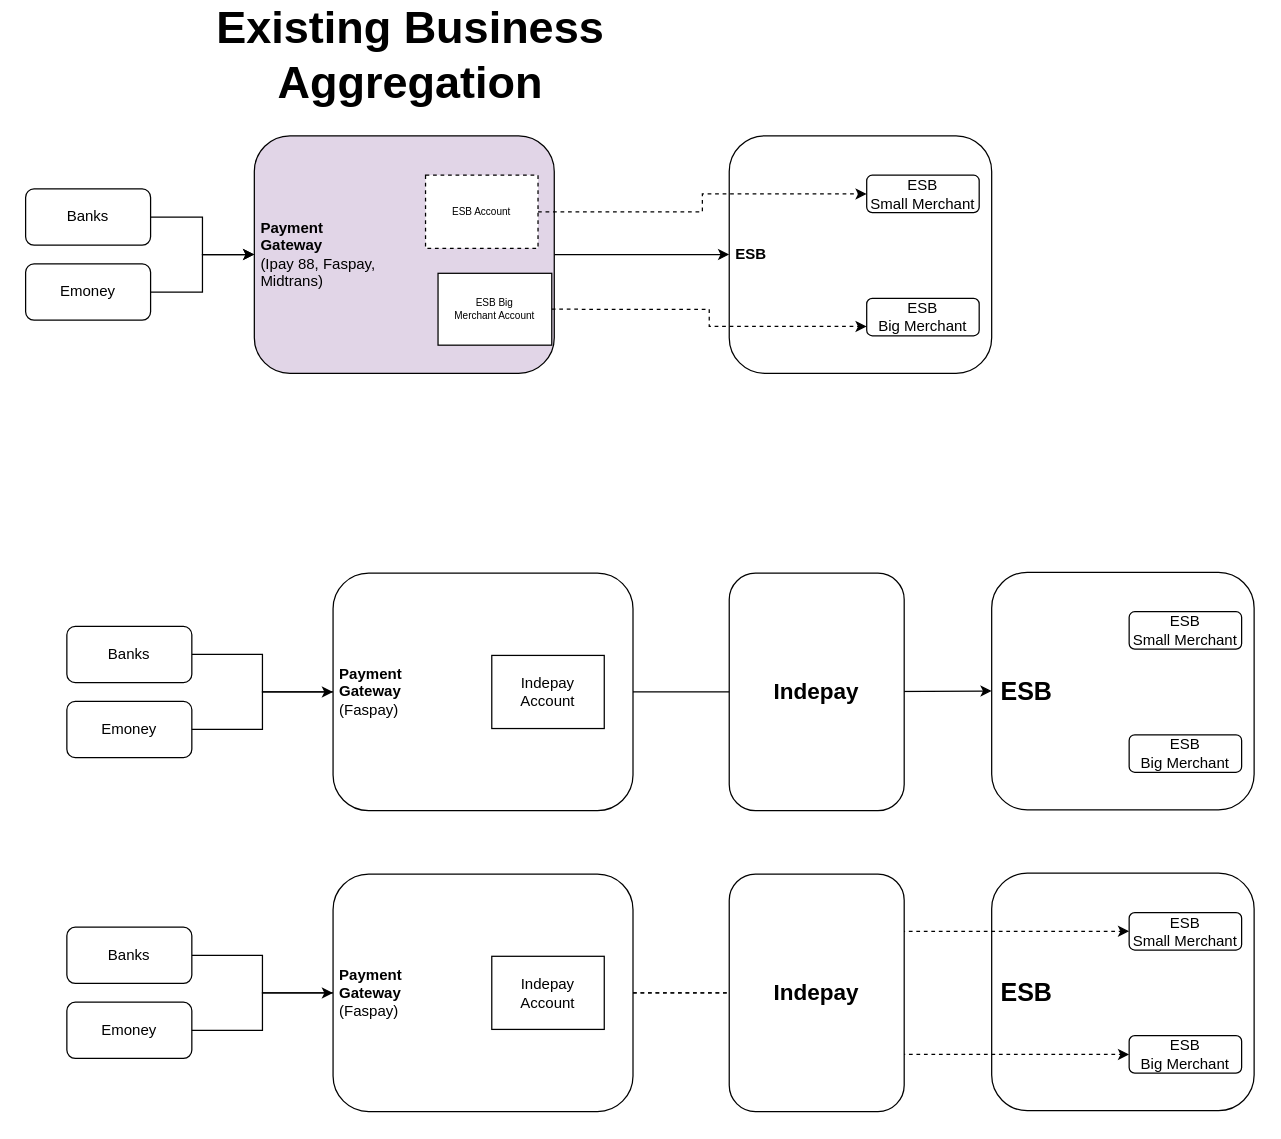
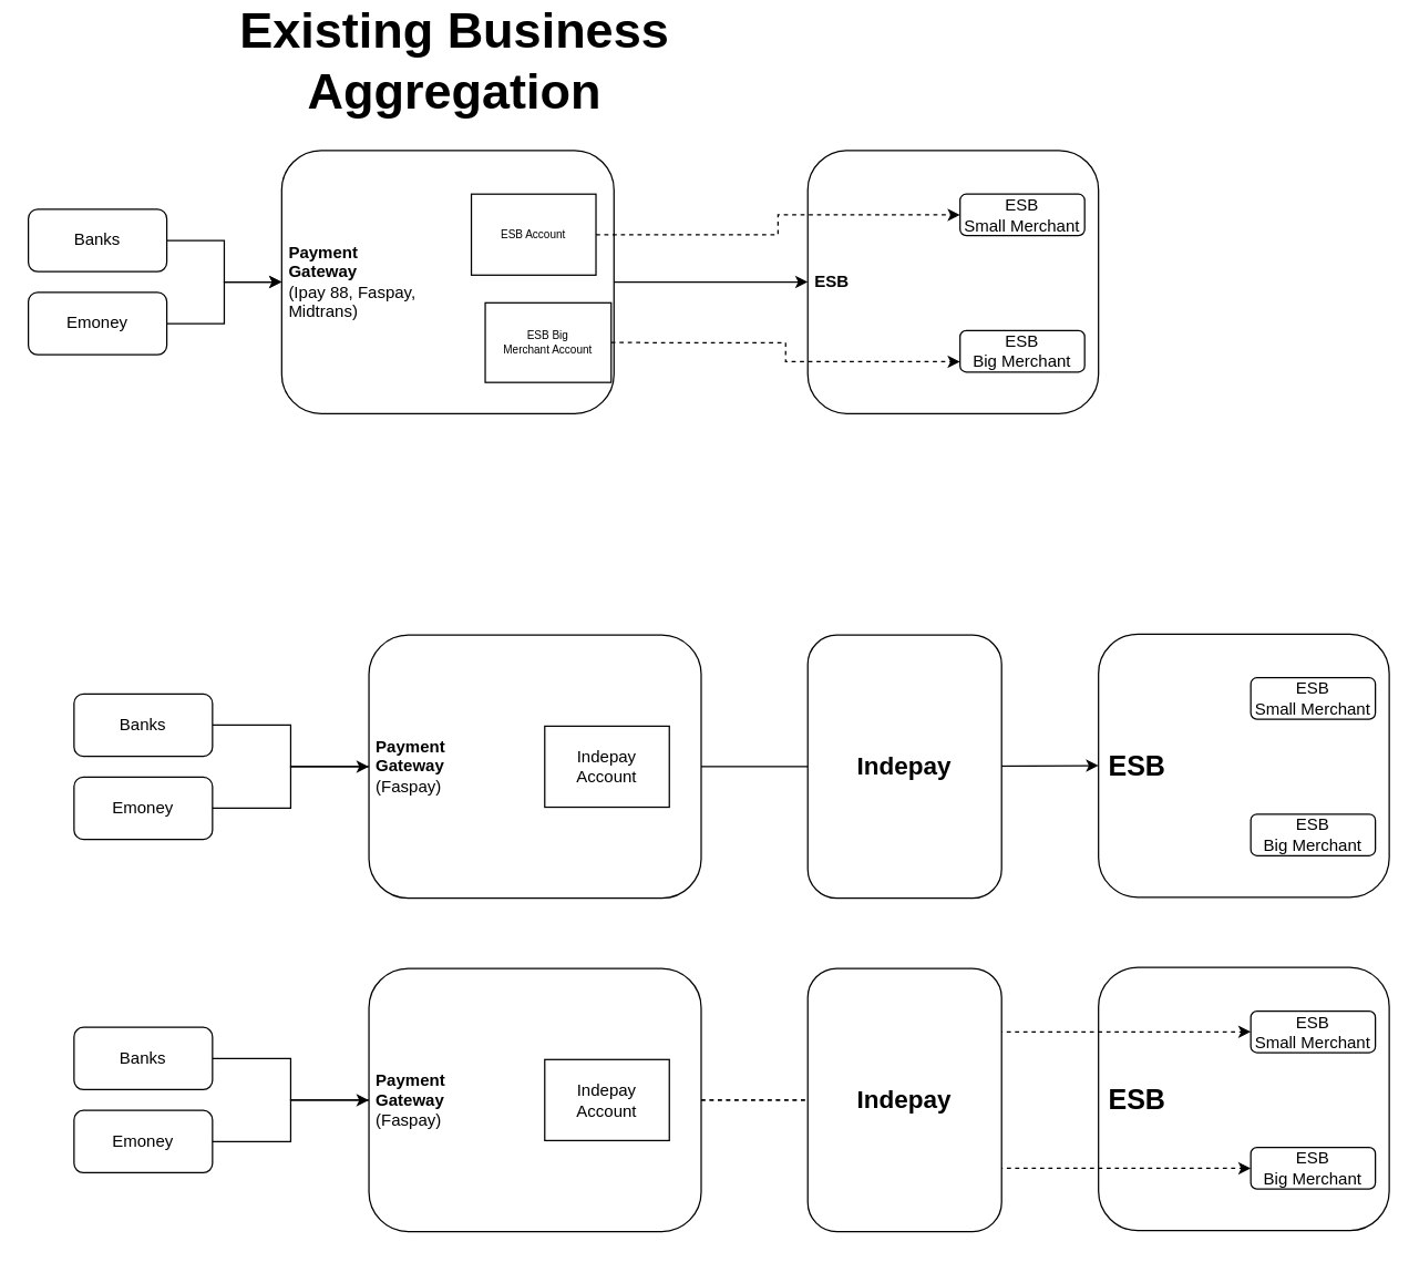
  <mxCell id="0" />
  <mxCell id="1" parent="0" />
  <mxCell id="2" value="&lt;b style=&quot;font-size: 20px;&quot;&gt;&lt;span style=&quot;white-space: pre; font-size: 20px;&quot;&gt; &lt;/span&gt;ESB&lt;/b&gt;" style="rounded=1;whiteSpace=wrap;html=1;align=left;fontSize=20;" vertex="1" parent="1"><mxGeometry x="793" y="690" width="210" height="190" as="geometry" /></mxCell>
  <mxCell id="3" value="ESB&lt;br&gt;Small Merchant" style="rounded=1;whiteSpace=wrap;html=1;" vertex="1" parent="1"><mxGeometry x="903" y="721.5" width="90" height="30" as="geometry" /></mxCell>
  <mxCell id="4" value="ESB&lt;br&gt;Big Merchant" style="rounded=1;whiteSpace=wrap;html=1;" vertex="1" parent="1"><mxGeometry x="903" y="820" width="90" height="30" as="geometry" /></mxCell>
  <mxCell id="5" style="edgeStyle=orthogonalEdgeStyle;rounded=0;orthogonalLoop=1;jettySize=auto;html=1;exitX=1;exitY=0.5;exitDx=0;exitDy=0;entryX=0;entryY=0.5;entryDx=0;entryDy=0;" edge="1" parent="1" source="6" target="8"><mxGeometry relative="1" as="geometry" /></mxCell>
  <mxCell id="6" value="Banks" style="rounded=1;whiteSpace=wrap;html=1;" vertex="1" parent="1"><mxGeometry x="20" y="142.5" width="100" height="45" as="geometry" /></mxCell>
  <mxCell id="7" style="edgeStyle=orthogonalEdgeStyle;rounded=0;orthogonalLoop=1;jettySize=auto;html=1;exitX=1;exitY=0.5;exitDx=0;exitDy=0;entryX=0;entryY=0.5;entryDx=0;entryDy=0;fontSize=9;" edge="1" parent="1" source="8" target="9"><mxGeometry relative="1" as="geometry" /></mxCell>
- <mxCell id="8" value="&lt;span style=&quot;font-weight: bold ; white-space: pre&quot;&gt; &lt;/span&gt;&lt;b&gt;Payment&lt;/b&gt;&lt;br&gt;&lt;span style=&quot;font-weight: bold ; white-space: pre&quot;&gt; &lt;/span&gt;&lt;b&gt;Gateway&lt;/b&gt;&lt;br&gt;&lt;div&gt;&lt;span style=&quot;white-space: pre&quot;&gt; &lt;/span&gt;&lt;span&gt;(Ipay 88, Faspay,&lt;/span&gt;&lt;/div&gt;&lt;div&gt;&lt;span&gt;&lt;span style=&quot;white-space: pre&quot;&gt; &lt;/span&gt;Midtrans)&lt;/span&gt;&lt;/div&gt;" style="rounded=1;whiteSpace=wrap;html=1;align=left;fillColor=#e1d5e7;" vertex="1" parent="1"><mxGeometry x="203" y="100" width="240" height="190" as="geometry" /></mxCell>
+ <mxCell id="8" value="&lt;span style=&quot;font-weight: bold ; white-space: pre&quot;&gt; &lt;/span&gt;&lt;b&gt;Payment&lt;/b&gt;&lt;br&gt;&lt;span style=&quot;font-weight: bold ; white-space: pre&quot;&gt; &lt;/span&gt;&lt;b&gt;Gateway&lt;/b&gt;&lt;br&gt;&lt;div&gt;&lt;span style=&quot;white-space: pre&quot;&gt; &lt;/span&gt;&lt;span&gt;(Ipay 88, Faspay,&lt;/span&gt;&lt;/div&gt;&lt;div&gt;&lt;span&gt;&lt;span style=&quot;white-space: pre&quot;&gt; &lt;/span&gt;Midtrans)&lt;/span&gt;&lt;/div&gt;" style="rounded=1;whiteSpace=wrap;html=1;align=left;" vertex="1" parent="1"><mxGeometry x="203" y="100" width="240" height="190" as="geometry" /></mxCell>
  <mxCell id="9" value="&lt;b&gt;&lt;span style=&quot;white-space: pre&quot;&gt; &lt;/span&gt;ESB&lt;/b&gt;" style="rounded=1;whiteSpace=wrap;html=1;align=left;" vertex="1" parent="1"><mxGeometry x="583" y="100" width="210" height="190" as="geometry" /></mxCell>
  <mxCell id="10" value="ESB&lt;br&gt;Small Merchant" style="rounded=1;whiteSpace=wrap;html=1;" vertex="1" parent="1"><mxGeometry x="693" y="131.5" width="90" height="30" as="geometry" /></mxCell>
  <mxCell id="11" value="ESB&lt;br&gt;Big Merchant" style="rounded=1;whiteSpace=wrap;html=1;" vertex="1" parent="1"><mxGeometry x="693" y="230" width="90" height="30" as="geometry" /></mxCell>
  <mxCell id="12" style="edgeStyle=orthogonalEdgeStyle;rounded=0;orthogonalLoop=1;jettySize=auto;html=1;exitX=1;exitY=0.5;exitDx=0;exitDy=0;entryX=0;entryY=0.5;entryDx=0;entryDy=0;" edge="1" parent="1" source="13" target="8"><mxGeometry relative="1" as="geometry" /></mxCell>
  <mxCell id="13" value="Emoney" style="rounded=1;whiteSpace=wrap;html=1;" vertex="1" parent="1"><mxGeometry x="20" y="202.5" width="100" height="45" as="geometry" /></mxCell>
  <mxCell id="14" style="edgeStyle=orthogonalEdgeStyle;rounded=0;orthogonalLoop=1;jettySize=auto;html=1;exitX=1;exitY=0.5;exitDx=0;exitDy=0;fontSize=9;dashed=1;" edge="1" parent="1" source="15" target="10"><mxGeometry relative="1" as="geometry" /></mxCell>
- <mxCell id="15" value="ESB Account" style="rounded=0;whiteSpace=wrap;html=1;fontSize=8;dashed=1;" vertex="1" parent="1"><mxGeometry x="340" y="131.5" width="90" height="58.5" as="geometry" /></mxCell>
+ <mxCell id="15" value="ESB Account" style="rounded=0;whiteSpace=wrap;html=1;fontSize=8;" vertex="1" parent="1"><mxGeometry x="340" y="131.5" width="90" height="58.5" as="geometry" /></mxCell>
  <mxCell id="16" style="edgeStyle=orthogonalEdgeStyle;rounded=0;orthogonalLoop=1;jettySize=auto;html=1;exitX=1;exitY=0.5;exitDx=0;exitDy=0;entryX=0;entryY=0.75;entryDx=0;entryDy=0;fontSize=9;dashed=1;" edge="1" parent="1" source="17" target="11"><mxGeometry relative="1" as="geometry" /></mxCell>
  <mxCell id="17" value="ESB Big&lt;br&gt;Merchant Account" style="rounded=0;whiteSpace=wrap;html=1;fontSize=8;" vertex="1" parent="1"><mxGeometry x="350" y="210" width="91" height="57.5" as="geometry" /></mxCell>
  <mxCell id="18" value="Existing Business Aggregation" style="text;html=1;strokeColor=none;fillColor=none;align=center;verticalAlign=middle;whiteSpace=wrap;rounded=0;fontSize=36;fontStyle=1" vertex="1" parent="1"><mxGeometry x="163" y="20" width="330" height="30" as="geometry" /></mxCell>
  <mxCell id="19" style="edgeStyle=orthogonalEdgeStyle;rounded=0;orthogonalLoop=1;jettySize=auto;html=1;exitX=1;exitY=0.5;exitDx=0;exitDy=0;" edge="1" parent="1" source="20" target="24"><mxGeometry relative="1" as="geometry"><mxPoint x="183" y="540" as="targetPoint" /></mxGeometry></mxCell>
  <mxCell id="20" value="Banks" style="rounded=1;whiteSpace=wrap;html=1;" vertex="1" parent="1"><mxGeometry x="53" y="492.5" width="100" height="45" as="geometry" /></mxCell>
  <mxCell id="21" value="Emoney" style="rounded=1;whiteSpace=wrap;html=1;" vertex="1" parent="1"><mxGeometry x="53" y="552.5" width="100" height="45" as="geometry" /></mxCell>
  <mxCell id="22" value="" style="edgeStyle=orthogonalEdgeStyle;rounded=0;orthogonalLoop=1;jettySize=auto;html=1;exitX=1;exitY=0.5;exitDx=0;exitDy=0;entryX=0;entryY=0.5;entryDx=0;entryDy=0;endArrow=none;" edge="1" parent="1" source="21" target="24"><mxGeometry relative="1" as="geometry"><mxPoint x="120" y="557.5" as="sourcePoint" /><mxPoint x="183" y="540" as="targetPoint" /></mxGeometry></mxCell>
  <mxCell id="23" style="edgeStyle=orthogonalEdgeStyle;rounded=0;orthogonalLoop=1;jettySize=auto;html=1;exitX=1;exitY=0.5;exitDx=0;exitDy=0;entryX=0;entryY=0.5;entryDx=0;entryDy=0;fontSize=9;" edge="1" parent="1" source="24" target="25"><mxGeometry relative="1" as="geometry" /></mxCell>
  <mxCell id="24" value="&lt;span style=&quot;font-weight: bold ; white-space: pre&quot;&gt; &lt;/span&gt;&lt;b&gt;Payment&lt;/b&gt;&lt;br&gt;&lt;span style=&quot;font-weight: bold ; white-space: pre&quot;&gt; &lt;/span&gt;&lt;b&gt;Gateway&lt;/b&gt;&lt;br&gt;&lt;div&gt;&lt;span style=&quot;white-space: pre&quot;&gt; &lt;/span&gt;&lt;span&gt;(Faspay&lt;/span&gt;&lt;span&gt;)&lt;/span&gt;&lt;/div&gt;" style="rounded=1;whiteSpace=wrap;html=1;align=left;" vertex="1" parent="1"><mxGeometry x="266" y="450" width="240" height="190" as="geometry" /></mxCell>
  <mxCell id="25" value="&lt;b style=&quot;font-size: 20px;&quot;&gt;&lt;span style=&quot;white-space: pre; font-size: 20px;&quot;&gt; &lt;/span&gt;ESB&lt;/b&gt;" style="rounded=1;whiteSpace=wrap;html=1;align=left;fontSize=20;" vertex="1" parent="1"><mxGeometry x="793" y="449.25" width="210" height="190" as="geometry" /></mxCell>
  <mxCell id="26" value="ESB&lt;br&gt;Small Merchant" style="rounded=1;whiteSpace=wrap;html=1;" vertex="1" parent="1"><mxGeometry x="903" y="480.75" width="90" height="30" as="geometry" /></mxCell>
  <mxCell id="27" value="ESB&lt;br&gt;Big Merchant" style="rounded=1;whiteSpace=wrap;html=1;" vertex="1" parent="1"><mxGeometry x="903" y="579.25" width="90" height="30" as="geometry" /></mxCell>
  <mxCell id="28" value="Indepay Account" style="rounded=0;whiteSpace=wrap;html=1;fontSize=12;" vertex="1" parent="1"><mxGeometry x="393" y="515.75" width="90" height="58.5" as="geometry" /></mxCell>
  <mxCell id="29" value="Indepay" style="rounded=1;whiteSpace=wrap;html=1;fontSize=18;fontStyle=1" vertex="1" parent="1"><mxGeometry x="583" y="450" width="140" height="190" as="geometry" /></mxCell>
  <mxCell id="30" style="edgeStyle=orthogonalEdgeStyle;rounded=0;orthogonalLoop=1;jettySize=auto;html=1;exitX=1;exitY=0.5;exitDx=0;exitDy=0;" edge="1" parent="1" source="31" target="36"><mxGeometry relative="1" as="geometry"><mxPoint x="183" y="780.75" as="targetPoint" /></mxGeometry></mxCell>
  <mxCell id="31" value="Banks" style="rounded=1;whiteSpace=wrap;html=1;" vertex="1" parent="1"><mxGeometry x="53" y="733.25" width="100" height="45" as="geometry" /></mxCell>
  <mxCell id="32" value="Emoney" style="rounded=1;whiteSpace=wrap;html=1;" vertex="1" parent="1"><mxGeometry x="53" y="793.25" width="100" height="45" as="geometry" /></mxCell>
  <mxCell id="33" value="" style="edgeStyle=orthogonalEdgeStyle;rounded=0;orthogonalLoop=1;jettySize=auto;html=1;exitX=1;exitY=0.5;exitDx=0;exitDy=0;entryX=0;entryY=0.5;entryDx=0;entryDy=0;endArrow=none;" edge="1" parent="1" source="32" target="36"><mxGeometry relative="1" as="geometry"><mxPoint x="120" y="798.25" as="sourcePoint" /><mxPoint x="183" y="780.75" as="targetPoint" /></mxGeometry></mxCell>
  <mxCell id="34" style="edgeStyle=orthogonalEdgeStyle;rounded=0;orthogonalLoop=1;jettySize=auto;html=1;exitX=1;exitY=0.5;exitDx=0;exitDy=0;fontSize=9;dashed=1;" edge="1" parent="1" source="36" target="3"><mxGeometry relative="1" as="geometry" /></mxCell>
  <mxCell id="35" style="edgeStyle=orthogonalEdgeStyle;rounded=0;orthogonalLoop=1;jettySize=auto;html=1;exitX=1;exitY=0.5;exitDx=0;exitDy=0;dashed=1;fontSize=9;" edge="1" parent="1" source="36" target="4"><mxGeometry relative="1" as="geometry" /></mxCell>
  <mxCell id="36" value="&lt;span style=&quot;font-weight: bold ; white-space: pre&quot;&gt; &lt;/span&gt;&lt;b&gt;Payment&lt;/b&gt;&lt;br&gt;&lt;span style=&quot;font-weight: bold ; white-space: pre&quot;&gt; &lt;/span&gt;&lt;b&gt;Gateway&lt;/b&gt;&lt;br&gt;&lt;div&gt;&lt;span style=&quot;white-space: pre&quot;&gt; &lt;/span&gt;&lt;span&gt;(Faspay&lt;/span&gt;&lt;span&gt;)&lt;/span&gt;&lt;/div&gt;" style="rounded=1;whiteSpace=wrap;html=1;align=left;" vertex="1" parent="1"><mxGeometry x="266" y="690.75" width="240" height="190" as="geometry" /></mxCell>
  <mxCell id="37" value="Indepay Account" style="rounded=0;whiteSpace=wrap;html=1;fontSize=12;" vertex="1" parent="1"><mxGeometry x="393" y="756.5" width="90" height="58.5" as="geometry" /></mxCell>
  <mxCell id="38" value="Indepay" style="rounded=1;whiteSpace=wrap;html=1;fontSize=18;fontStyle=1" vertex="1" parent="1"><mxGeometry x="583" y="690.75" width="140" height="190" as="geometry" /></mxCell>
